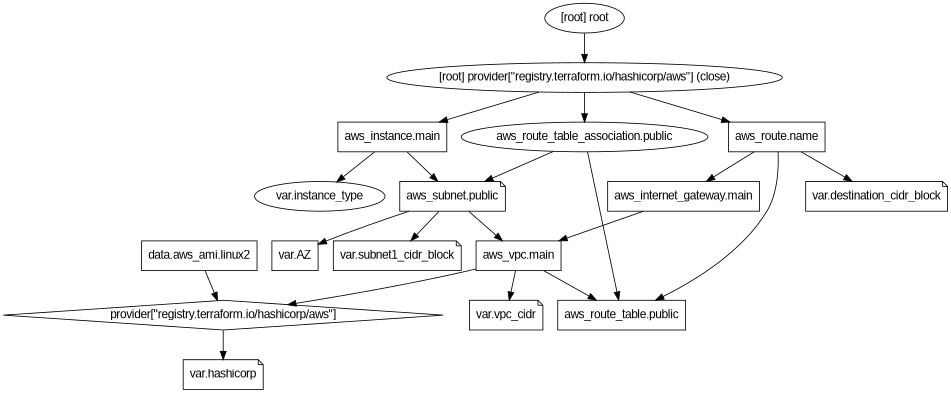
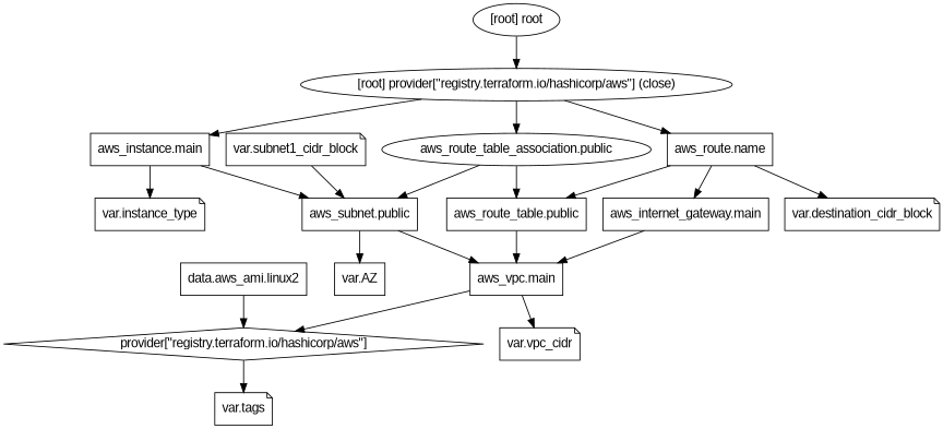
  digraph {
    compound=true
    fontname="Liberation Sans"
    newrank=true
    node [fontname="Liberation Sans" shape=box]
    edge [fontname="Liberation Sans"]
    n1 [label="aws_instance.main"]
-   n2 [label="aws_subnet.public" shape=note]
+   n2 [label="aws_subnet.public"]
    n3 [label="data.aws_ami.linux2"]
-   n4 [label="var.instance_type" shape=ellipse]
+   n4 [label="var.instance_type" shape=note]
    n5 [label="aws_internet_gateway.main"]
    n6 [label="aws_vpc.main"]
    n7 [label="aws_route.name"]
    n8 [label="aws_route_table.public"]
    n9 [label="var.destination_cidr_block" shape=note]
    n10 [label="aws_route_table_association.public" shape=ellipse]
    n11 [label="var.AZ"]
    n12 [label="var.subnet1_cidr_block" shape=note]
    n13 [label="provider[\"registry.terraform.io/hashicorp/aws\"]" shape=diamond]
    n14 [label="var.vpc_cidr" shape=note]
-   n15 [label="var.hashicorp" shape=note]
+   n15 [label="var.tags" shape=note]
    "[root] provider[\"registry.terraform.io/hashicorp/aws\"] (close)" [shape=""]
    "[root] root" [shape=""]
    subgraph sub_1 {
      n1
      n2
      n3
      n4
      n5
      n6
      n7
      n8
      n9
      n10
      n11
      n12
      n13
      n14
      n15
      "[root] provider[\"registry.terraform.io/hashicorp/aws\"] (close)"
      "[root] root"
    }
    n1 -> n2
    n1 -> n4
    n2 -> n6
    n2 -> n11
-   n2 -> n12
+   n12 -> n2
    n3 -> n13
    n5 -> n6
    n6 -> n13
    n6 -> n14
    n7 -> n5
    n7 -> n8
    n7 -> n9
-   n6 -> n8
+   n8 -> n6
    n10 -> n2
    n10 -> n8
    n13 -> n15
    "[root] provider[\"registry.terraform.io/hashicorp/aws\"] (close)" -> n1
    "[root] provider[\"registry.terraform.io/hashicorp/aws\"] (close)" -> n7
    "[root] provider[\"registry.terraform.io/hashicorp/aws\"] (close)" -> n10
    "[root] root" -> "[root] provider[\"registry.terraform.io/hashicorp/aws\"] (close)"
  }
